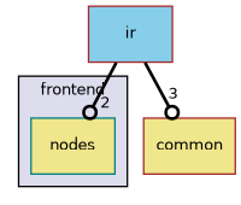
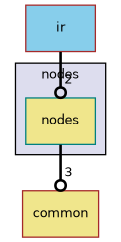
  digraph {
    compound=true
    node [color=brown fillcolor=khaki fontname=Helvetica fontsize=10 shape=box style=filled]
    edge [arrowhead=odot labeldistance=1.5 labelfontname=Helvetica labelfontsize=10 style=bold]
    n1 [color=teal label=nodes pencolor=black]
    n2 [label=common]
    n3 [fillcolor=skyblue label=ir]
    subgraph cluster_1 {
      bgcolor="#ddddee"
      fontname=Helvetica
      fontsize=10
-     label=frontend
+     label=nodes
      pencolor=black
      n1
    }
-   n3 -> n2 [headlabel=3]
+   n1 -> n2 [headlabel=3]
    n3 -> n1 [headlabel=2]
  }
